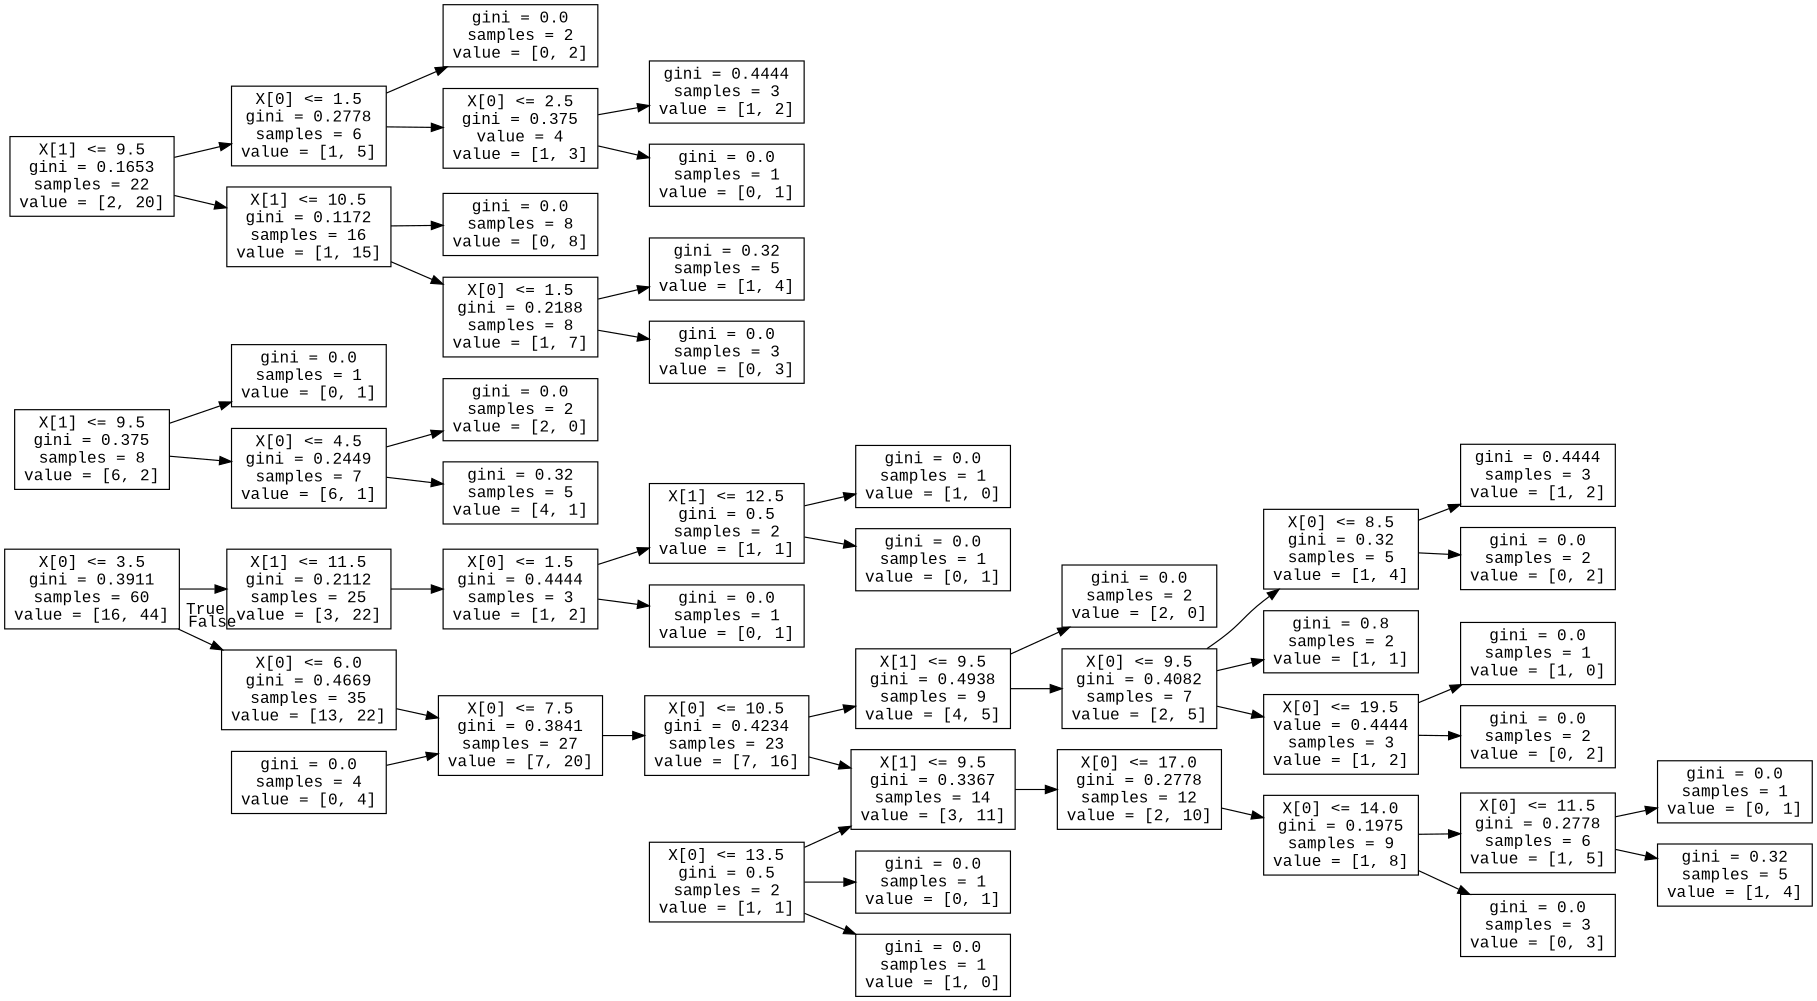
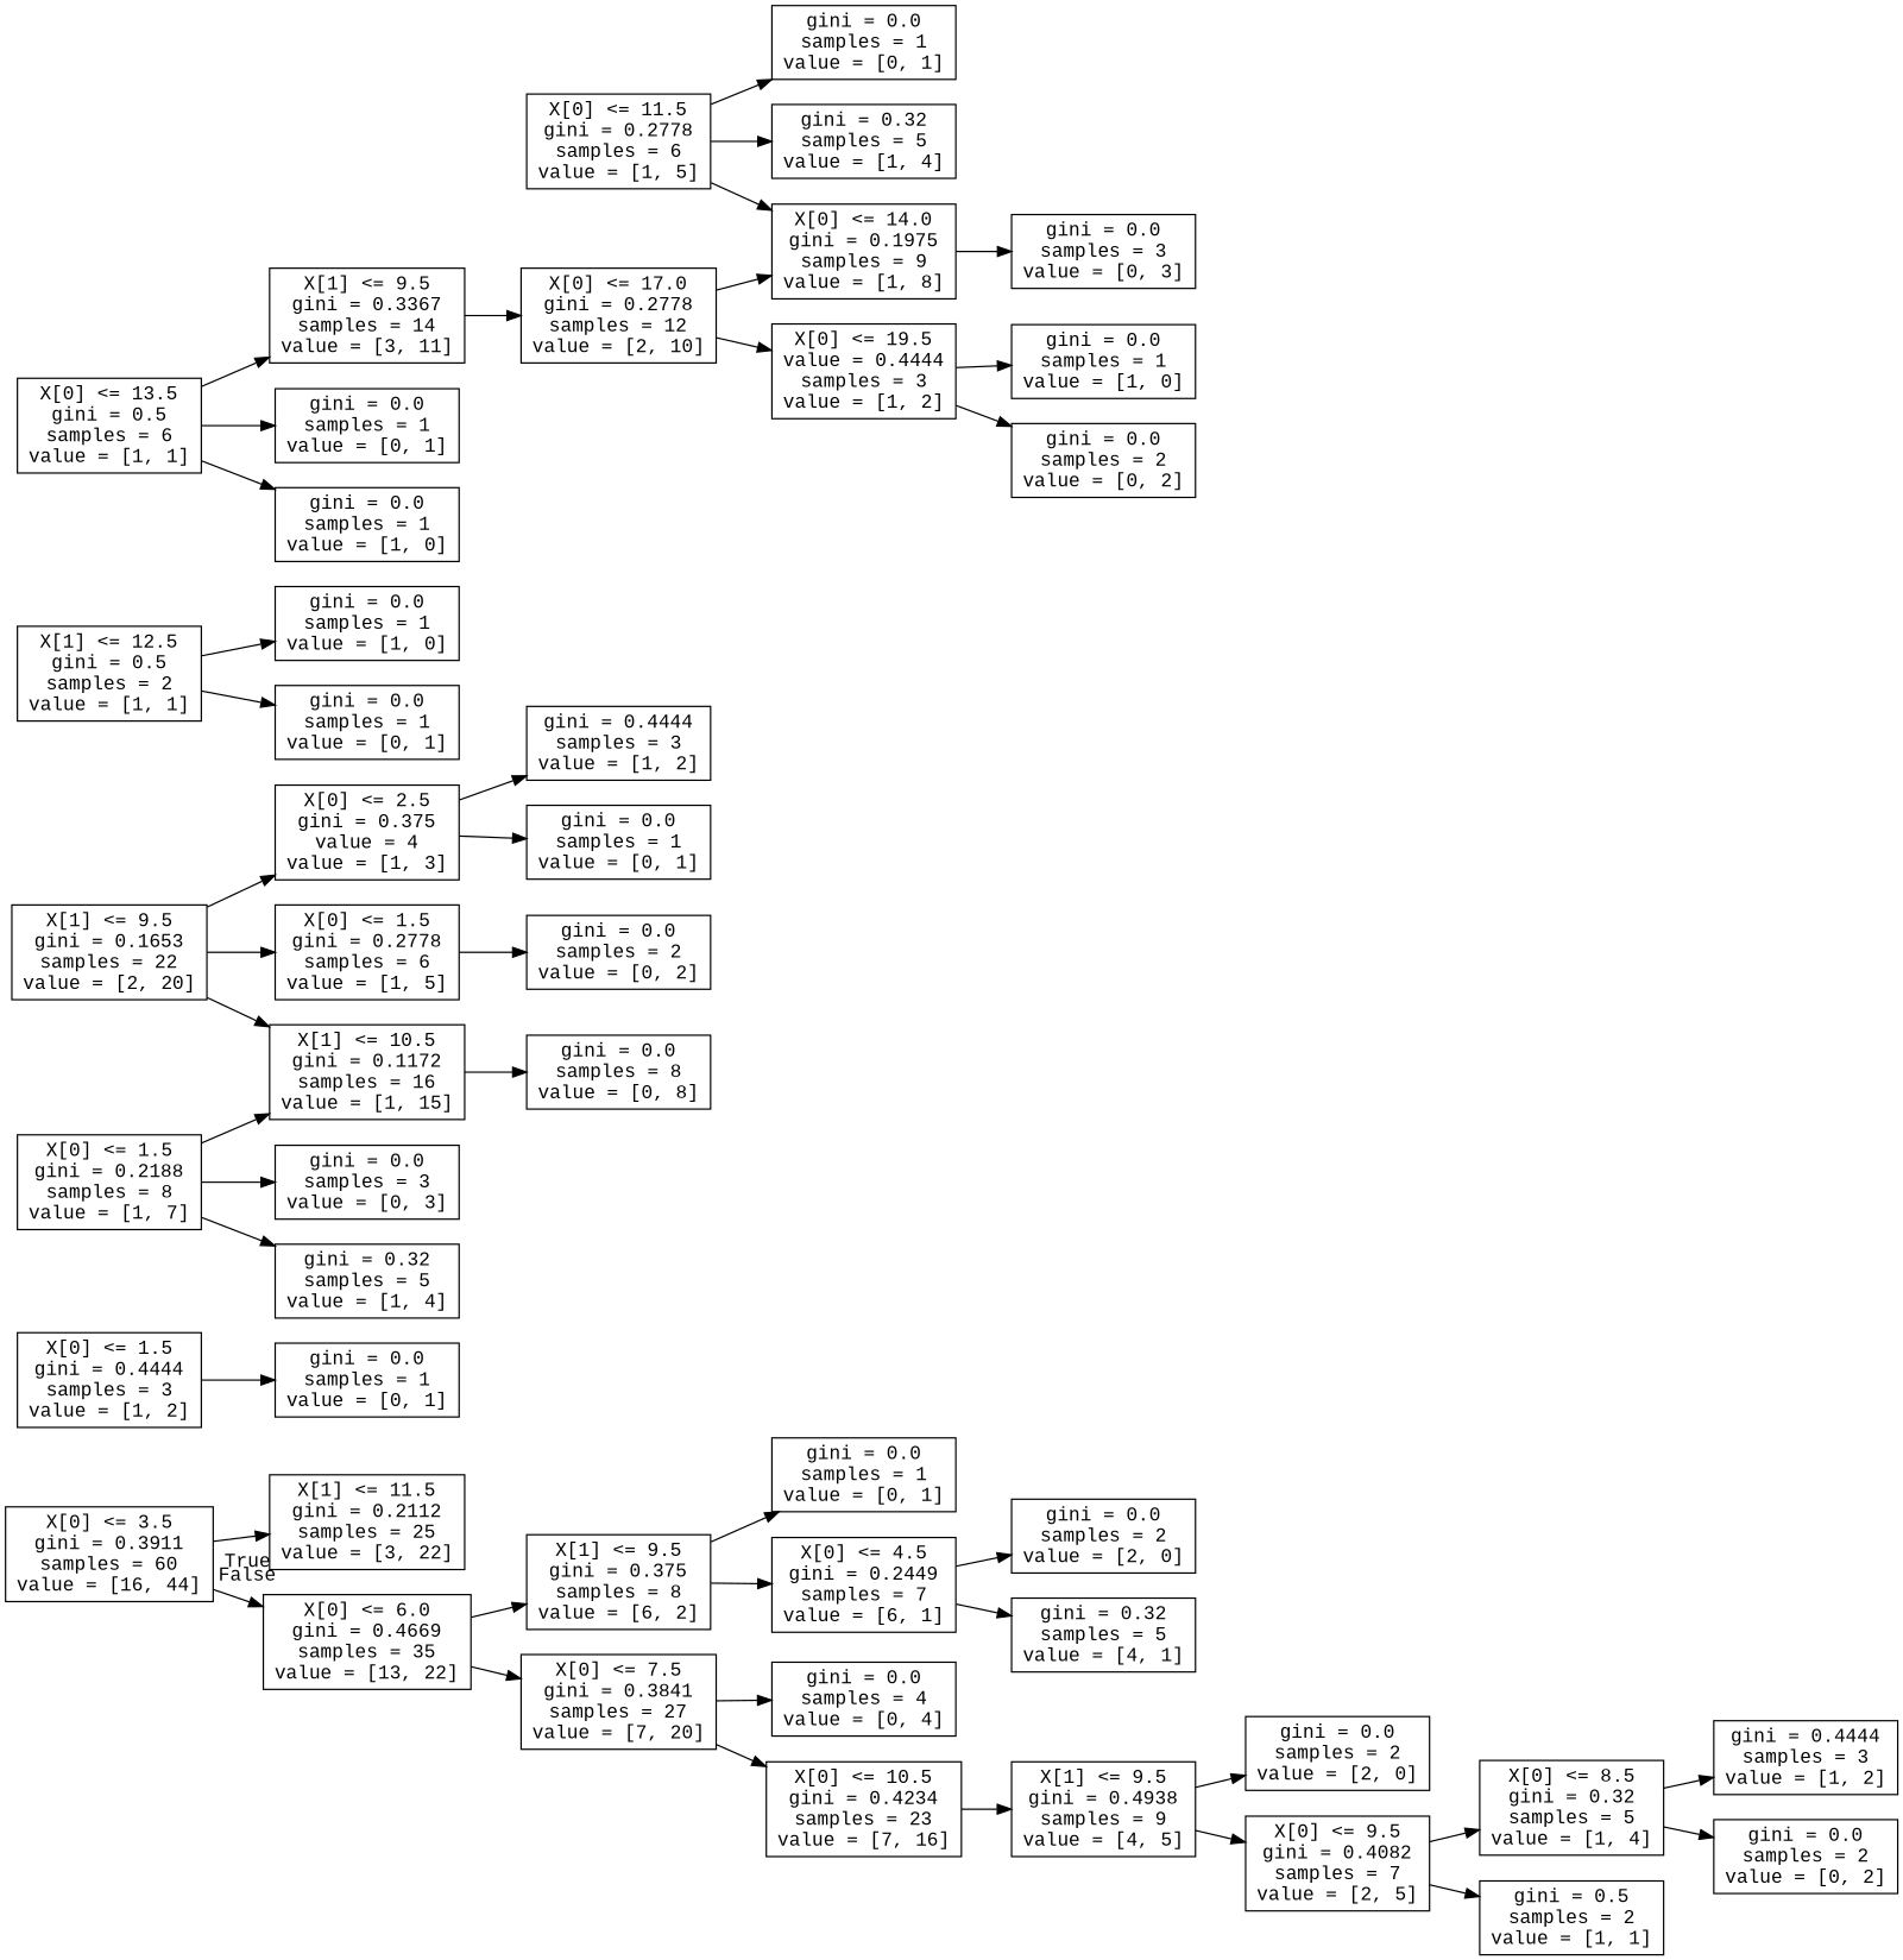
  digraph {
    fontname="Liberation Mono"
    rankdir=LR
    node [fontname="Liberation Mono" shape=box]
    edge [fontname="Liberation Mono"]
    n1 [label="X[0] <= 3.5\ngini = 0.3911\nsamples = 60\nvalue = [16, 44]"]
    n2 [label="X[1] <= 11.5\ngini = 0.2112\nsamples = 25\nvalue = [3, 22]"]
    n3 [label="X[0] <= 6.0\ngini = 0.4669\nsamples = 35\nvalue = [13, 22]"]
    n4 [label="X[0] <= 1.5\ngini = 0.4444\nsamples = 3\nvalue = [1, 2]"]
    n5 [label="X[1] <= 9.5\ngini = 0.375\nsamples = 8\nvalue = [6, 2]"]
    n6 [label="X[0] <= 7.5\ngini = 0.3841\nsamples = 27\nvalue = [7, 20]"]
    n7 [label="X[1] <= 9.5\ngini = 0.1653\nsamples = 22\nvalue = [2, 20]"]
    n8 [label="X[0] <= 1.5\ngini = 0.2778\nsamples = 6\nvalue = [1, 5]"]
    n9 [label="X[1] <= 10.5\ngini = 0.1172\nsamples = 16\nvalue = [1, 15]"]
    n10 [label="X[1] <= 12.5\ngini = 0.5\nsamples = 2\nvalue = [1, 1]"]
    n11 [label="gini = 0.0\nsamples = 1\nvalue = [0, 1]"]
    n12 [label="gini = 0.0\nsamples = 2\nvalue = [0, 2]"]
    n13 [label="X[0] <= 2.5\ngini = 0.375\nvalue = 4\nvalue = [1, 3]"]
    n14 [label="gini = 0.0\nsamples = 8\nvalue = [0, 8]"]
    n15 [label="X[0] <= 1.5\ngini = 0.2188\nsamples = 8\nvalue = [1, 7]"]
    n16 [label="gini = 0.4444\nsamples = 3\nvalue = [1, 2]"]
    n17 [label="gini = 0.0\nsamples = 1\nvalue = [0, 1]"]
    n18 [label="gini = 0.32\nsamples = 5\nvalue = [1, 4]"]
    n19 [label="gini = 0.0\nsamples = 3\nvalue = [0, 3]"]
    n20 [label="gini = 0.0\nsamples = 1\nvalue = [1, 0]"]
    n21 [label="gini = 0.0\nsamples = 1\nvalue = [0, 1]"]
    n22 [label="gini = 0.0\nsamples = 1\nvalue = [0, 1]"]
    n23 [label="X[0] <= 4.5\ngini = 0.2449\nsamples = 7\nvalue = [6, 1]"]
    n24 [label="gini = 0.0\nsamples = 4\nvalue = [0, 4]"]
    n25 [label="X[0] <= 10.5\ngini = 0.4234\nsamples = 23\nvalue = [7, 16]"]
    n26 [label="gini = 0.0\nsamples = 2\nvalue = [2, 0]"]
    n27 [label="gini = 0.32\nsamples = 5\nvalue = [4, 1]"]
    n28 [label="X[1] <= 9.5\ngini = 0.4938\nsamples = 9\nvalue = [4, 5]"]
    n29 [label="X[1] <= 9.5\ngini = 0.3367\nsamples = 14\nvalue = [3, 11]"]
    n30 [label="gini = 0.0\nsamples = 2\nvalue = [2, 0]"]
    n31 [label="X[0] <= 9.5\ngini = 0.4082\nsamples = 7\nvalue = [2, 5]"]
    n32 [label="X[0] <= 17.0\ngini = 0.2778\nsamples = 12\nvalue = [2, 10]"]
    n33 [label="X[0] <= 8.5\ngini = 0.32\nsamples = 5\nvalue = [1, 4]"]
-   n34 [label="gini = 0.8\nsamples = 2\nvalue = [1, 1]"]
+   n34 [label="gini = 0.5\nsamples = 2\nvalue = [1, 1]"]
    n35 [label="gini = 0.4444\nsamples = 3\nvalue = [1, 2]"]
    n36 [label="gini = 0.0\nsamples = 2\nvalue = [0, 2]"]
    n37 [label="X[0] <= 14.0\ngini = 0.1975\nsamples = 9\nvalue = [1, 8]"]
    n38 [label="X[0] <= 19.5\nvalue = 0.4444\nsamples = 3\nvalue = [1, 2]"]
-   n39 [label="X[0] <= 13.5\ngini = 0.5\nsamples = 2\nvalue = [1, 1]"]
+   n39 [label="X[0] <= 13.5\ngini = 0.5\nsamples = 6\nvalue = [1, 1]"]
    n40 [label="gini = 0.0\nsamples = 1\nvalue = [0, 1]"]
    n41 [label="gini = 0.0\nsamples = 1\nvalue = [1, 0]"]
    n42 [label="X[0] <= 11.5\ngini = 0.2778\nsamples = 6\nvalue = [1, 5]"]
    n43 [label="gini = 0.0\nsamples = 3\nvalue = [0, 3]"]
    n44 [label="gini = 0.0\nsamples = 1\nvalue = [1, 0]"]
    n45 [label="gini = 0.0\nsamples = 2\nvalue = [0, 2]"]
    n46 [label="gini = 0.0\nsamples = 1\nvalue = [0, 1]"]
    n47 [label="gini = 0.32\nsamples = 5\nvalue = [1, 4]"]
    n1 -> n2 [headlabel=True labelangle=45 labeldistance=2.5]
    n1 -> n3 [headlabel=False labelangle=-45 labeldistance=2.5]
-   n2 -> n4
+   n3 -> n5
    n3 -> n6
-   n4 -> n10
    n4 -> n11
    n5 -> n22
    n5 -> n23
-   n24 -> n6
+   n6 -> n24
    n6 -> n25
    n7 -> n8
    n7 -> n9
    n8 -> n12
-   n8 -> n13
+   n7 -> n13
    n9 -> n14
-   n9 -> n15
+   n15 -> n9
    n10 -> n20
    n10 -> n21
    n13 -> n16
    n13 -> n17
    n15 -> n18
    n15 -> n19
    n23 -> n26
    n23 -> n27
    n25 -> n28
-   n25 -> n29
    n28 -> n30
    n28 -> n31
    n29 -> n32
    n31 -> n33
    n31 -> n34
    n32 -> n37
-   n31 -> n38
+   n32 -> n38
    n33 -> n35
    n33 -> n36
-   n37 -> n42
+   n42 -> n37
    n37 -> n43
    n38 -> n44
    n38 -> n45
    n39 -> n29
    n39 -> n40
    n39 -> n41
    n42 -> n46
    n42 -> n47
  }
